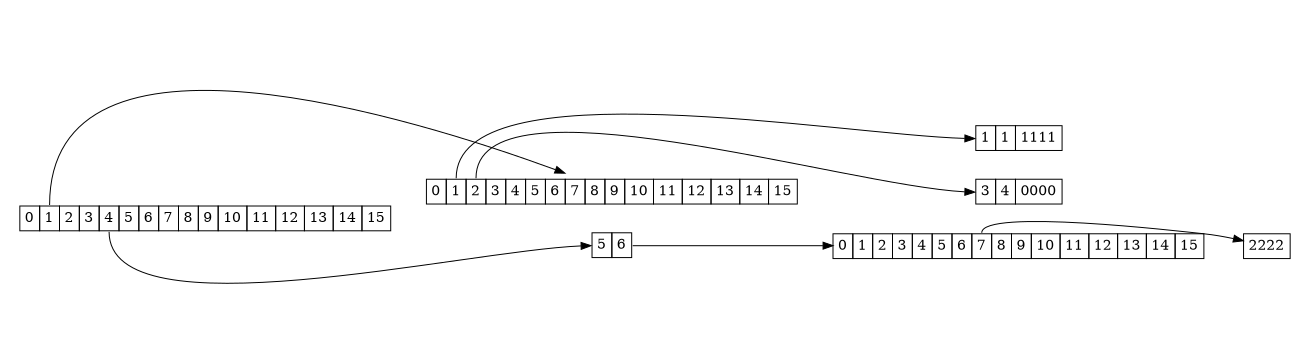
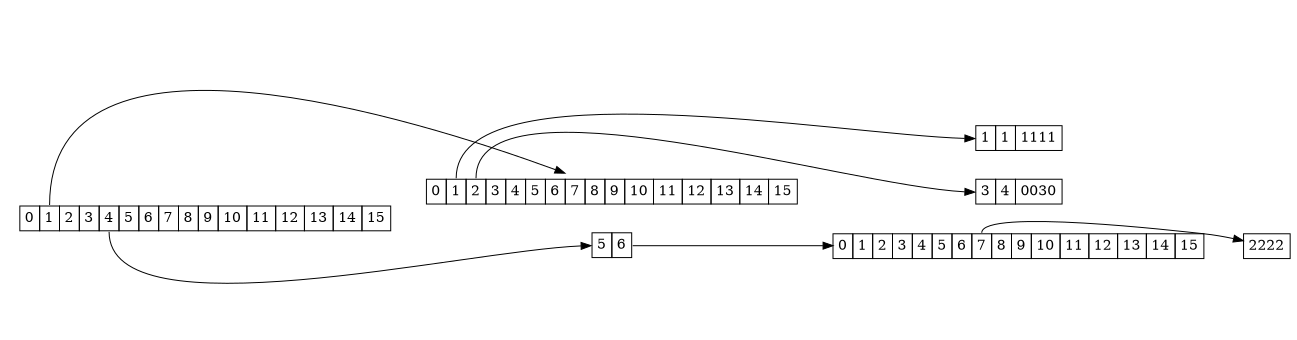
  digraph {
    rankdir=LR
    node [margin=0 shape=none]
    edge [headport=start tailport=1]
    n1 [label=<<table border="0" cellborder="1" cellspacing="0" cellpadding="4"><tr><td port="0">0</td><td port="1">1</td><td port="2">2</td><td port="3">3</td><td port="4">4</td><td port="5">5</td><td port="6">6</td><td port="7">7</td><td port="8">8</td><td port="9">9</td><td port="10">10</td><td port="11">11</td><td port="12">12</td><td port="13">13</td><td port="14">14</td><td port="15">15</td></tr></table>>]
    n2 [label=<<table border="0" cellborder="1" cellspacing="0" cellpadding="4"><tr><td port="0">0</td><td port="1">1</td><td port="2">2</td><td port="3">3</td><td port="4">4</td><td port="5">5</td><td port="6">6</td><td port="7">7</td><td port="8">8</td><td port="9">9</td><td port="10">10</td><td port="11">11</td><td port="12">12</td><td port="13">13</td><td port="14">14</td><td port="15">15</td></tr></table>>]
    n3 [label=<<table border="0" cellborder="1" cellspacing="0" cellpadding="4"><tr><td port="0">0</td><td port="1">1</td><td port="2">2</td><td port="3">3</td><td port="4">4</td><td port="5">5</td><td port="6">6</td><td port="7">7</td><td port="8">8</td><td port="9">9</td><td port="10">10</td><td port="11">11</td><td port="12">12</td><td port="13">13</td><td port="14">14</td><td port="15">15</td></tr></table>>]
    n4 [label=<<table border="0" cellborder="1" cellspacing="0" cellpadding="4"><tr><td port="start">1</td><td>1</td><td>1111</td></tr></table>>]
-   n5 [label=<<table border="0" cellborder="1" cellspacing="0" cellpadding="4"><tr><td port="start">3</td><td>4</td><td>0000</td></tr></table>>]
+   n5 [label=<<table border="0" cellborder="1" cellspacing="0" cellpadding="4"><tr><td port="start">3</td><td>4</td><td>0030</td></tr></table>>]
    n6 [label=<<table border="0" cellborder="1" cellspacing="0" cellpadding="4"><tr><td port="5">5</td><td port="6">6</td></tr></table>>]
    n7 [label=<<table border="0" cellborder="1" cellspacing="0" cellpadding="4"><tr><td port="start">2222</td></tr></table>>]
    subgraph cluster_1 {
      style=invis
      n1
    }
    subgraph cluster_2 {
      style=invis
      n2
    }
    subgraph cluster_3 {
      style=invis
      n3
    }
    n1 -> n4
    n1 -> n5 [tailport=2]
    n2 -> n1
    n2 -> n6 [headport=5 tailport=4]
    n3 -> n7 [tailport=7]
    n6 -> n3 [tailport=6]
  }
